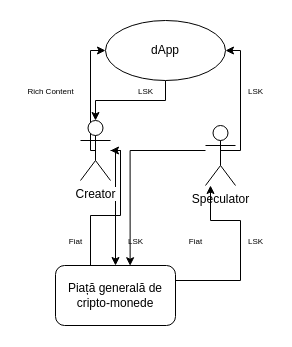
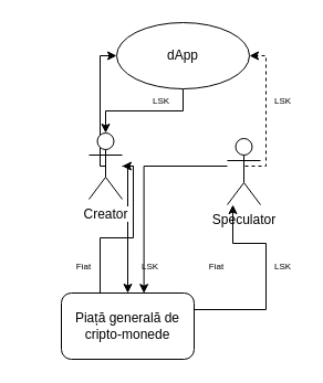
  <mxCell id="0" />
  <mxCell id="1" parent="0" />
  <mxCell id="2" style="edgeStyle=orthogonalEdgeStyle;rounded=0;orthogonalLoop=1;jettySize=auto;html=1;entryX=0;entryY=0.5;entryDx=0;entryDy=0;exitX=0.5;exitY=0.5;exitDx=0;exitDy=0;exitPerimeter=0;" edge="1" parent="1" source="4" target="9"><mxGeometry relative="1" as="geometry"><Array as="points"><mxPoint x="90" y="150" /><mxPoint x="90" y="50" /></Array></mxGeometry></mxCell>
  <mxCell id="3" style="edgeStyle=orthogonalEdgeStyle;rounded=0;orthogonalLoop=1;jettySize=auto;html=1;" edge="1" parent="1" source="4" target="12"><mxGeometry relative="1" as="geometry"><Array as="points"><mxPoint x="120" y="150" /><mxPoint x="150" y="150" /></Array></mxGeometry></mxCell>
  <mxCell id="4" value="Creator" style="shape=umlActor;verticalLabelPosition=bottom;labelBackgroundColor=#ffffff;verticalAlign=top;html=1;outlineConnect=0;" vertex="1" parent="1"><mxGeometry x="80" y="120" width="30" height="60" as="geometry" /></mxCell>
- <mxCell id="5" style="edgeStyle=orthogonalEdgeStyle;rounded=0;orthogonalLoop=1;jettySize=auto;html=1;exitX=0.5;exitY=0.5;exitDx=0;exitDy=0;exitPerimeter=0;entryX=1;entryY=0.5;entryDx=0;entryDy=0;" edge="1" parent="1" source="7" target="9"><mxGeometry relative="1" as="geometry"><Array as="points"><mxPoint x="240" y="150" /><mxPoint x="240" y="50" /></Array></mxGeometry></mxCell>
+ <mxCell id="5" style="edgeStyle=orthogonalEdgeStyle;rounded=0;orthogonalLoop=1;jettySize=auto;html=1;exitX=0.5;exitY=0.5;exitDx=0;exitDy=0;exitPerimeter=0;entryX=1;entryY=0.5;entryDx=0;entryDy=0;dashed=1;" edge="1" parent="1" source="7" target="9"><mxGeometry relative="1" as="geometry"><Array as="points"><mxPoint x="240" y="150" /><mxPoint x="240" y="50" /></Array></mxGeometry></mxCell>
  <mxCell id="6" style="edgeStyle=orthogonalEdgeStyle;rounded=0;orthogonalLoop=1;jettySize=auto;html=1;entryX=0.622;entryY=0.004;entryDx=0;entryDy=0;entryPerimeter=0;" edge="1" parent="1" source="7" target="12"><mxGeometry relative="1" as="geometry"><Array as="points"><mxPoint x="210" y="150" /><mxPoint x="180" y="150" /></Array></mxGeometry></mxCell>
  <mxCell id="7" value="Speculator" style="shape=umlActor;verticalLabelPosition=bottom;labelBackgroundColor=#ffffff;verticalAlign=top;html=1;outlineConnect=0;" vertex="1" parent="1"><mxGeometry x="205" y="125" width="30" height="60" as="geometry" /></mxCell>
  <mxCell id="8" style="edgeStyle=orthogonalEdgeStyle;rounded=0;orthogonalLoop=1;jettySize=auto;html=1;entryX=0.5;entryY=0;entryDx=0;entryDy=0;entryPerimeter=0;" edge="1" parent="1" source="9" target="4"><mxGeometry relative="1" as="geometry" /></mxCell>
  <mxCell id="9" value="dApp" style="ellipse;whiteSpace=wrap;html=1;" vertex="1" parent="1"><mxGeometry x="105" y="20" width="120" height="60" as="geometry" /></mxCell>
  <mxCell id="10" style="edgeStyle=orthogonalEdgeStyle;rounded=0;orthogonalLoop=1;jettySize=auto;html=1;" edge="1" parent="1" source="12" target="4"><mxGeometry relative="1" as="geometry"><Array as="points"><mxPoint x="90" y="280" /><mxPoint x="90" y="215" /><mxPoint x="120" y="215" /></Array></mxGeometry></mxCell>
  <mxCell id="11" style="edgeStyle=orthogonalEdgeStyle;rounded=0;orthogonalLoop=1;jettySize=auto;html=1;" edge="1" parent="1" source="12" target="7"><mxGeometry relative="1" as="geometry"><Array as="points"><mxPoint x="240" y="280" /><mxPoint x="240" y="220" /><mxPoint x="210" y="220" /></Array></mxGeometry></mxCell>
  <mxCell id="12" value="Piață generală de cripto-monede" style="rounded=1;whiteSpace=wrap;html=1;" vertex="1" parent="1"><mxGeometry x="55" y="265" width="120" height="60" as="geometry" /></mxCell>
  <mxCell id="13" value="&lt;font style=&quot;font-size: 8px&quot;&gt;LSK&lt;/font&gt;" style="text;html=1;align=center;verticalAlign=middle;resizable=0;points=[];autosize=1;" vertex="1" parent="1"><mxGeometry x="240" y="80" width="30" height="20" as="geometry" /></mxCell>
- <mxCell id="14" value="&lt;font style=&quot;font-size: 8px&quot;&gt;Rich Content&lt;/font&gt;" style="text;html=1;align=center;verticalAlign=middle;resizable=0;points=[];autosize=1;" vertex="1" parent="1"><mxGeometry x="20" y="80" width="60" height="20" as="geometry" /></mxCell>
  <mxCell id="15" value="&lt;font style=&quot;font-size: 8px&quot;&gt;LSK&lt;/font&gt;" style="text;html=1;align=center;verticalAlign=middle;resizable=0;points=[];autosize=1;" vertex="1" parent="1"><mxGeometry x="240" y="230" width="30" height="20" as="geometry" /></mxCell>
  <mxCell id="16" value="&lt;font style=&quot;font-size: 8px&quot;&gt;Fiat&lt;/font&gt;" style="text;html=1;align=center;verticalAlign=middle;resizable=0;points=[];autosize=1;" vertex="1" parent="1"><mxGeometry x="60" y="230" width="30" height="20" as="geometry" /></mxCell>
  <mxCell id="17" value="&lt;font style=&quot;font-size: 8px&quot;&gt;LSK&lt;/font&gt;" style="text;html=1;align=center;verticalAlign=middle;resizable=0;points=[];autosize=1;" vertex="1" parent="1"><mxGeometry x="130" y="80" width="30" height="20" as="geometry" /></mxCell>
  <mxCell id="18" value="&lt;font style=&quot;font-size: 8px&quot;&gt;LSK&lt;/font&gt;" style="text;html=1;align=center;verticalAlign=middle;resizable=0;points=[];autosize=1;" vertex="1" parent="1"><mxGeometry x="120" y="230" width="30" height="20" as="geometry" /></mxCell>
  <mxCell id="19" value="&lt;font style=&quot;font-size: 8px&quot;&gt;Fiat&lt;/font&gt;" style="text;html=1;align=center;verticalAlign=middle;resizable=0;points=[];autosize=1;" vertex="1" parent="1"><mxGeometry x="180" y="230" width="30" height="20" as="geometry" /></mxCell>
